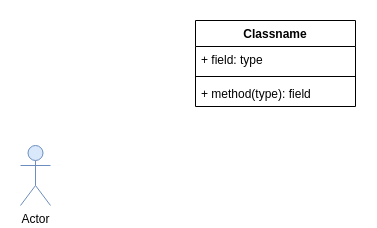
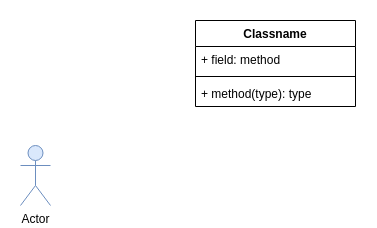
  <mxCell id="0" />
  <mxCell id="1" parent="0" />
  <mxCell id="2" value="Actor" style="shape=umlActor;verticalLabelPosition=bottom;verticalAlign=top;html=1;fillColor=#dae8fc;strokeColor=#6c8ebf;" vertex="1" parent="1"><mxGeometry x="20" y="145" width="30" height="60" as="geometry" /></mxCell>
  <mxCell id="3" value="Classname" style="swimlane;fontStyle=1;align=center;verticalAlign=top;childLayout=stackLayout;horizontal=1;startSize=26;horizontalStack=0;resizeParent=1;resizeParentMax=0;resizeLast=0;collapsible=1;marginBottom=0;" vertex="1" parent="1"><mxGeometry x="195" y="20" width="160" height="86" as="geometry" /></mxCell>
- <mxCell id="4" value="+ field: type" style="text;strokeColor=none;fillColor=none;align=left;verticalAlign=top;spacingLeft=4;spacingRight=4;overflow=hidden;rotatable=0;points=[[0,0.5],[1,0.5]];portConstraint=eastwest;" vertex="1" parent="3"><mxGeometry y="26" width="160" height="26" as="geometry" /></mxCell>
+ <mxCell id="4" value="+ field: method" style="text;strokeColor=none;fillColor=none;align=left;verticalAlign=top;spacingLeft=4;spacingRight=4;overflow=hidden;rotatable=0;points=[[0,0.5],[1,0.5]];portConstraint=eastwest;" vertex="1" parent="3"><mxGeometry y="26" width="160" height="26" as="geometry" /></mxCell>
  <mxCell id="5" value="" style="line;strokeWidth=1;fillColor=none;align=left;verticalAlign=middle;spacingTop=-1;spacingLeft=3;spacingRight=3;rotatable=0;labelPosition=right;points=[];portConstraint=eastwest;" vertex="1" parent="3"><mxGeometry y="52" width="160" height="8" as="geometry" /></mxCell>
- <mxCell id="6" value="+ method(type): field" style="text;strokeColor=none;fillColor=none;align=left;verticalAlign=top;spacingLeft=4;spacingRight=4;overflow=hidden;rotatable=0;points=[[0,0.5],[1,0.5]];portConstraint=eastwest;" vertex="1" parent="3"><mxGeometry y="60" width="160" height="26" as="geometry" /></mxCell>
+ <mxCell id="6" value="+ method(type): type" style="text;strokeColor=none;fillColor=none;align=left;verticalAlign=top;spacingLeft=4;spacingRight=4;overflow=hidden;rotatable=0;points=[[0,0.5],[1,0.5]];portConstraint=eastwest;" vertex="1" parent="3"><mxGeometry y="60" width="160" height="26" as="geometry" /></mxCell>
